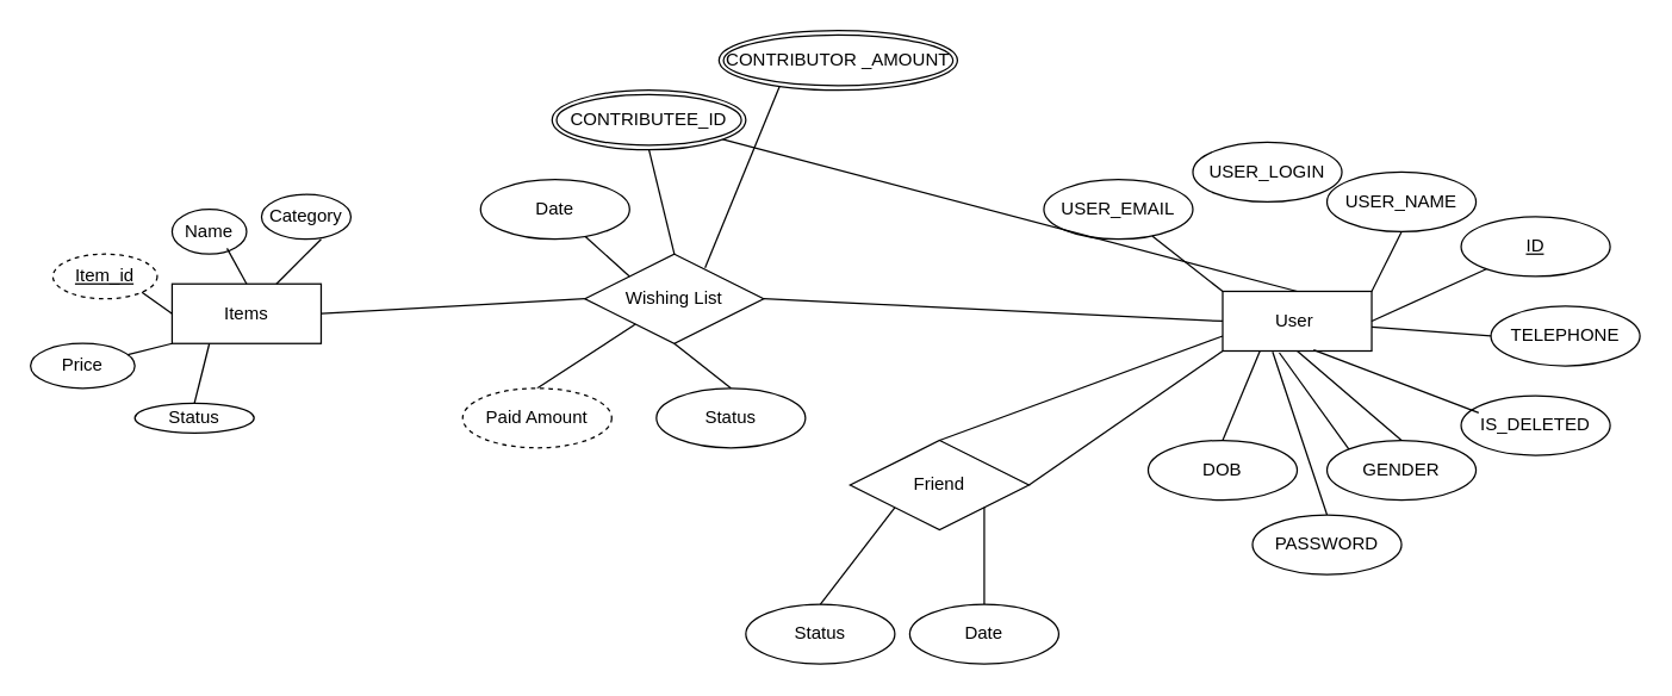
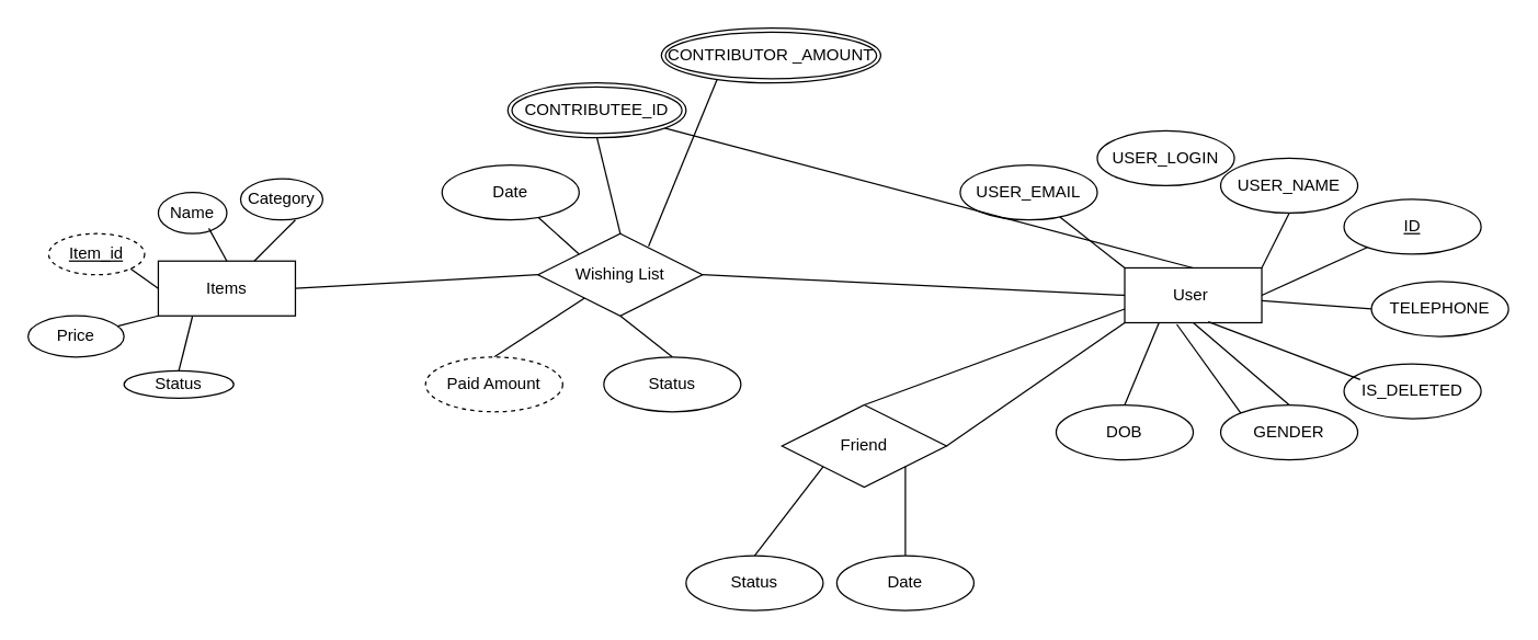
  <mxCell id="0" />
  <mxCell id="1" parent="0" />
  <mxCell id="2" value="User&amp;nbsp;" style="whiteSpace=wrap;html=1;align=center;" vertex="1" parent="1"><mxGeometry x="820" y="195" width="100" height="40" as="geometry" /></mxCell>
  <mxCell id="3" value="Items" style="whiteSpace=wrap;html=1;align=center;" vertex="1" parent="1"><mxGeometry x="115" y="190" width="100" height="40" as="geometry" /></mxCell>
  <mxCell id="4" value="&lt;u&gt;ID&lt;/u&gt;" style="ellipse;whiteSpace=wrap;html=1;align=center;" vertex="1" parent="1"><mxGeometry x="980" y="145" width="100" height="40" as="geometry" /></mxCell>
  <mxCell id="5" value="Name" style="ellipse;whiteSpace=wrap;html=1;align=center;" vertex="1" parent="1"><mxGeometry x="115" y="140" width="50" height="30" as="geometry" /></mxCell>
  <mxCell id="6" value="Category" style="ellipse;whiteSpace=wrap;html=1;align=center;" vertex="1" parent="1"><mxGeometry x="175" y="130" width="60" height="30" as="geometry" /></mxCell>
  <mxCell id="7" value="Item_id" style="ellipse;whiteSpace=wrap;html=1;align=center;fontStyle=4;dashed=1;" vertex="1" parent="1"><mxGeometry x="35" y="170" width="70" height="30" as="geometry" /></mxCell>
  <mxCell id="8" value="Wishing List" style="shape=rhombus;perimeter=rhombusPerimeter;whiteSpace=wrap;html=1;align=center;" vertex="1" parent="1"><mxGeometry x="392" y="170" width="120" height="60" as="geometry" /></mxCell>
  <mxCell id="9" value="USER_NAME" style="ellipse;whiteSpace=wrap;html=1;align=center;" vertex="1" parent="1"><mxGeometry x="890" y="115" width="100" height="40" as="geometry" /></mxCell>
  <mxCell id="10" value="USER_LOGIN" style="ellipse;whiteSpace=wrap;html=1;align=center;" vertex="1" parent="1"><mxGeometry x="800" y="95" width="100" height="40" as="geometry" /></mxCell>
  <mxCell id="11" value="USER_EMAIL" style="ellipse;whiteSpace=wrap;html=1;align=center;" vertex="1" parent="1"><mxGeometry x="700" y="120" width="100" height="40" as="geometry" /></mxCell>
  <mxCell id="12" value="GENDER" style="ellipse;whiteSpace=wrap;html=1;align=center;" vertex="1" parent="1"><mxGeometry x="890" y="295" width="100" height="40" as="geometry" /></mxCell>
  <mxCell id="13" value="DOB" style="ellipse;whiteSpace=wrap;html=1;align=center;" vertex="1" parent="1"><mxGeometry x="770" y="295" width="100" height="40" as="geometry" /></mxCell>
- <mxCell id="14" value="PASSWORD" style="ellipse;whiteSpace=wrap;html=1;align=center;" vertex="1" parent="1"><mxGeometry x="840" y="345" width="100" height="40" as="geometry" /></mxCell>
  <mxCell id="15" value="Price" style="ellipse;whiteSpace=wrap;html=1;align=center;" vertex="1" parent="1"><mxGeometry x="20" y="230" width="70" height="30" as="geometry" /></mxCell>
  <mxCell id="16" value="TELEPHONE" style="ellipse;whiteSpace=wrap;html=1;align=center;" vertex="1" parent="1"><mxGeometry x="1000" y="205" width="100" height="40" as="geometry" /></mxCell>
  <mxCell id="17" value="Status" style="ellipse;whiteSpace=wrap;html=1;align=center;" vertex="1" parent="1"><mxGeometry x="90" y="270" width="80" height="20" as="geometry" /></mxCell>
  <mxCell id="18" value="IS_DELETED" style="ellipse;whiteSpace=wrap;html=1;align=center;" vertex="1" parent="1"><mxGeometry x="980" y="265" width="100" height="40" as="geometry" /></mxCell>
  <mxCell id="19" value="" style="endArrow=none;html=1;rounded=0;exitX=1;exitY=0;exitDx=0;exitDy=0;entryX=0.5;entryY=1;entryDx=0;entryDy=0;" edge="1" parent="1" source="2" target="9"><mxGeometry relative="1" as="geometry"><mxPoint x="820" y="55" as="sourcePoint" /><mxPoint x="980" y="55" as="targetPoint" /></mxGeometry></mxCell>
  <mxCell id="20" value="" style="endArrow=none;html=1;rounded=0;entryX=0;entryY=0.5;entryDx=0;entryDy=0;" edge="1" parent="1" source="2" target="16"><mxGeometry relative="1" as="geometry"><mxPoint x="910" y="235" as="sourcePoint" /><mxPoint x="940" y="165" as="targetPoint" /></mxGeometry></mxCell>
  <mxCell id="21" value="" style="endArrow=none;html=1;rounded=0;exitX=0.61;exitY=0.982;exitDx=0;exitDy=0;entryX=0.118;entryY=0.288;entryDx=0;entryDy=0;entryPerimeter=0;exitPerimeter=0;" edge="1" parent="1" source="2" target="18"><mxGeometry relative="1" as="geometry"><mxPoint x="940" y="215" as="sourcePoint" /><mxPoint x="950" y="175" as="targetPoint" /></mxGeometry></mxCell>
  <mxCell id="22" value="" style="endArrow=none;html=1;rounded=0;exitX=1;exitY=0.5;exitDx=0;exitDy=0;" edge="1" parent="1" source="2" target="4"><mxGeometry relative="1" as="geometry"><mxPoint x="950" y="225" as="sourcePoint" /><mxPoint x="960" y="185" as="targetPoint" /></mxGeometry></mxCell>
  <mxCell id="23" value="Date" style="ellipse;whiteSpace=wrap;html=1;align=center;" vertex="1" parent="1"><mxGeometry x="322" y="120" width="100" height="40" as="geometry" /></mxCell>
  <mxCell id="24" value="Status" style="ellipse;whiteSpace=wrap;html=1;align=center;" vertex="1" parent="1"><mxGeometry x="440" y="260" width="100" height="40" as="geometry" /></mxCell>
  <mxCell id="25" value="" style="endArrow=none;html=1;rounded=0;exitX=0.5;exitY=0;exitDx=0;exitDy=0;entryX=0.5;entryY=1;entryDx=0;entryDy=0;" edge="1" parent="1" source="12" target="2"><mxGeometry relative="1" as="geometry"><mxPoint x="960" y="235" as="sourcePoint" /><mxPoint x="970" y="195" as="targetPoint" /></mxGeometry></mxCell>
  <mxCell id="26" value="" style="endArrow=none;html=1;rounded=0;exitX=0.5;exitY=0;exitDx=0;exitDy=0;" edge="1" parent="1" source="2" target="48"><mxGeometry relative="1" as="geometry"><mxPoint x="970" y="245" as="sourcePoint" /><mxPoint x="980" y="205" as="targetPoint" /></mxGeometry></mxCell>
  <mxCell id="27" value="" style="endArrow=none;html=1;rounded=0;exitX=0;exitY=0;exitDx=0;exitDy=0;" edge="1" parent="1" source="2" target="11"><mxGeometry relative="1" as="geometry"><mxPoint x="980" y="255" as="sourcePoint" /><mxPoint x="730" y="105" as="targetPoint" /></mxGeometry></mxCell>
  <mxCell id="28" value="" style="endArrow=none;html=1;rounded=0;exitX=0.5;exitY=0;exitDx=0;exitDy=0;entryX=0.25;entryY=1;entryDx=0;entryDy=0;" edge="1" parent="1" source="13" target="2"><mxGeometry relative="1" as="geometry"><mxPoint x="990" y="265" as="sourcePoint" /><mxPoint x="1000" y="225" as="targetPoint" /></mxGeometry></mxCell>
  <mxCell id="29" value="" style="endArrow=none;html=1;rounded=0;exitX=0;exitY=0;exitDx=0;exitDy=0;entryX=0.38;entryY=1.03;entryDx=0;entryDy=0;entryPerimeter=0;" edge="1" parent="1" source="12" target="2"><mxGeometry relative="1" as="geometry"><mxPoint x="1000" y="275" as="sourcePoint" /><mxPoint x="860" y="245" as="targetPoint" /></mxGeometry></mxCell>
- <mxCell id="30" value="" style="endArrow=none;html=1;rounded=0;exitX=0.5;exitY=0;exitDx=0;exitDy=0;entryX=0.335;entryY=1.014;entryDx=0;entryDy=0;entryPerimeter=0;" edge="1" parent="1" source="14" target="2"><mxGeometry relative="1" as="geometry"><mxPoint x="1010" y="285" as="sourcePoint" /><mxPoint x="1020" y="245" as="targetPoint" /></mxGeometry></mxCell>
  <mxCell id="31" value="" style="endArrow=none;html=1;rounded=0;entryX=0;entryY=1;entryDx=0;entryDy=0;" edge="1" parent="1" source="15" target="3"><mxGeometry relative="1" as="geometry"><mxPoint x="385" y="40" as="sourcePoint" /><mxPoint x="345" y="-20" as="targetPoint" /></mxGeometry></mxCell>
  <mxCell id="32" value="" style="endArrow=none;html=1;rounded=0;entryX=0.5;entryY=1;entryDx=0;entryDy=0;" edge="1" parent="1"><mxGeometry relative="1" as="geometry"><mxPoint x="185" y="190" as="sourcePoint" /><mxPoint x="215" y="160" as="targetPoint" /></mxGeometry></mxCell>
  <mxCell id="33" value="" style="endArrow=none;html=1;rounded=0;exitX=0;exitY=0;exitDx=0;exitDy=0;" edge="1" parent="1" source="8" target="23"><mxGeometry relative="1" as="geometry"><mxPoint x="252" y="230" as="sourcePoint" /><mxPoint x="226" y="185" as="targetPoint" /></mxGeometry></mxCell>
  <mxCell id="34" value="" style="endArrow=none;html=1;rounded=0;entryX=0.5;entryY=1;entryDx=0;entryDy=0;exitX=0.5;exitY=0;exitDx=0;exitDy=0;" edge="1" parent="1" source="24" target="8"><mxGeometry relative="1" as="geometry"><mxPoint x="134" y="291" as="sourcePoint" /><mxPoint x="160" y="250" as="targetPoint" /></mxGeometry></mxCell>
  <mxCell id="35" value="" style="endArrow=none;html=1;rounded=0;entryX=0;entryY=0.75;entryDx=0;entryDy=0;exitX=0.5;exitY=0;exitDx=0;exitDy=0;" edge="1" parent="1" source="39" target="2"><mxGeometry relative="1" as="geometry"><mxPoint x="559.999" y="203.655" as="sourcePoint" /><mxPoint x="596.42" y="194.998" as="targetPoint" /></mxGeometry></mxCell>
  <mxCell id="36" value="" style="endArrow=none;html=1;rounded=0;exitX=0.5;exitY=0;exitDx=0;exitDy=0;" edge="1" parent="1" source="50" target="8"><mxGeometry relative="1" as="geometry"><mxPoint x="397.201" y="260.796" as="sourcePoint" /><mxPoint x="170" y="260" as="targetPoint" /></mxGeometry></mxCell>
  <mxCell id="37" value="" style="endArrow=none;html=1;rounded=0;entryX=0;entryY=0.5;entryDx=0;entryDy=0;exitX=1;exitY=0.5;exitDx=0;exitDy=0;" edge="1" parent="1" source="3" target="8"><mxGeometry relative="1" as="geometry"><mxPoint x="94" y="311" as="sourcePoint" /><mxPoint x="120" y="270" as="targetPoint" /></mxGeometry></mxCell>
  <mxCell id="38" value="" style="endArrow=none;html=1;rounded=0;exitX=0.5;exitY=0;exitDx=0;exitDy=0;entryX=0.737;entryY=0.872;entryDx=0;entryDy=0;entryPerimeter=0;" edge="1" parent="1" source="3" target="5"><mxGeometry relative="1" as="geometry"><mxPoint x="835" y="280" as="sourcePoint" /><mxPoint x="845" y="240" as="targetPoint" /></mxGeometry></mxCell>
  <mxCell id="39" value="Friend" style="shape=rhombus;perimeter=rhombusPerimeter;whiteSpace=wrap;html=1;align=center;" vertex="1" parent="1"><mxGeometry x="570" y="295" width="120" height="60" as="geometry" /></mxCell>
  <mxCell id="40" value="" style="endArrow=none;html=1;rounded=0;exitX=1;exitY=0.5;exitDx=0;exitDy=0;entryX=0;entryY=1;entryDx=0;entryDy=0;" edge="1" parent="1" source="39" target="2"><mxGeometry relative="1" as="geometry"><mxPoint x="530" y="225" as="sourcePoint" /><mxPoint x="690" y="195" as="targetPoint" /></mxGeometry></mxCell>
  <mxCell id="41" value="" style="endArrow=none;html=1;rounded=0;exitX=0;exitY=0.5;exitDx=0;exitDy=0;entryX=1;entryY=0.5;entryDx=0;entryDy=0;" edge="1" parent="1" source="2" target="8"><mxGeometry relative="1" as="geometry"><mxPoint x="600" y="205" as="sourcePoint" /><mxPoint x="610" y="165" as="targetPoint" /></mxGeometry></mxCell>
  <mxCell id="42" value="Date" style="ellipse;whiteSpace=wrap;html=1;align=center;" vertex="1" parent="1"><mxGeometry x="610" y="405" width="100" height="40" as="geometry" /></mxCell>
  <mxCell id="43" value="" style="endArrow=none;html=1;rounded=0;entryX=1;entryY=1;entryDx=0;entryDy=0;exitX=0.5;exitY=0;exitDx=0;exitDy=0;" edge="1" parent="1" source="42" target="39"><mxGeometry relative="1" as="geometry"><mxPoint x="490" y="380" as="sourcePoint" /><mxPoint x="490" y="330" as="targetPoint" /></mxGeometry></mxCell>
  <mxCell id="44" value="Status" style="ellipse;whiteSpace=wrap;html=1;align=center;" vertex="1" parent="1"><mxGeometry x="500" y="405" width="100" height="40" as="geometry" /></mxCell>
  <mxCell id="45" value="" style="endArrow=none;html=1;rounded=0;entryX=0;entryY=1;entryDx=0;entryDy=0;exitX=0.5;exitY=0;exitDx=0;exitDy=0;" edge="1" parent="1" source="44" target="39"><mxGeometry relative="1" as="geometry"><mxPoint x="490" y="370" as="sourcePoint" /><mxPoint x="560" y="360" as="targetPoint" /></mxGeometry></mxCell>
  <mxCell id="46" value="" style="endArrow=none;html=1;rounded=0;exitX=1;exitY=1;exitDx=0;exitDy=0;entryX=0;entryY=0.5;entryDx=0;entryDy=0;" edge="1" parent="1" source="7" target="3"><mxGeometry relative="1" as="geometry"><mxPoint x="402" y="260" as="sourcePoint" /><mxPoint x="562" y="260" as="targetPoint" /></mxGeometry></mxCell>
  <mxCell id="47" value="" style="endArrow=none;html=1;rounded=0;exitX=0.25;exitY=1;exitDx=0;exitDy=0;entryX=0.5;entryY=0;entryDx=0;entryDy=0;" edge="1" parent="1" source="3" target="17"><mxGeometry relative="1" as="geometry"><mxPoint x="402" y="260" as="sourcePoint" /><mxPoint x="562" y="260" as="targetPoint" /></mxGeometry></mxCell>
  <mxCell id="48" value="CONTRIBUTEE_ID" style="ellipse;shape=doubleEllipse;margin=3;whiteSpace=wrap;html=1;align=center;" vertex="1" parent="1"><mxGeometry x="370" y="60" width="130" height="40" as="geometry" /></mxCell>
  <mxCell id="49" value="" style="endArrow=none;html=1;rounded=0;exitX=0.5;exitY=1;exitDx=0;exitDy=0;entryX=0.5;entryY=0;entryDx=0;entryDy=0;" edge="1" parent="1" source="48" target="8"><mxGeometry relative="1" as="geometry"><mxPoint x="350" y="365" as="sourcePoint" /><mxPoint x="510" y="365" as="targetPoint" /></mxGeometry></mxCell>
  <mxCell id="50" value="Paid Amount" style="ellipse;whiteSpace=wrap;html=1;align=center;dashed=1;" vertex="1" parent="1"><mxGeometry x="310" y="260" width="100" height="40" as="geometry" /></mxCell>
  <mxCell id="51" value="" style="endArrow=none;html=1;rounded=0;exitX=0.254;exitY=0.935;exitDx=0;exitDy=0;entryX=0.672;entryY=0.155;entryDx=0;entryDy=0;entryPerimeter=0;exitPerimeter=0;" edge="1" parent="1" source="52" target="8"><mxGeometry relative="1" as="geometry"><mxPoint x="554.814" y="154.21" as="sourcePoint" /><mxPoint x="462" y="180" as="targetPoint" /></mxGeometry></mxCell>
  <mxCell id="52" value="CONTRIBUTOR _AMOUNT" style="ellipse;shape=doubleEllipse;margin=3;whiteSpace=wrap;html=1;align=center;" vertex="1" parent="1"><mxGeometry x="482" y="20" width="160" height="40" as="geometry" /></mxCell>
